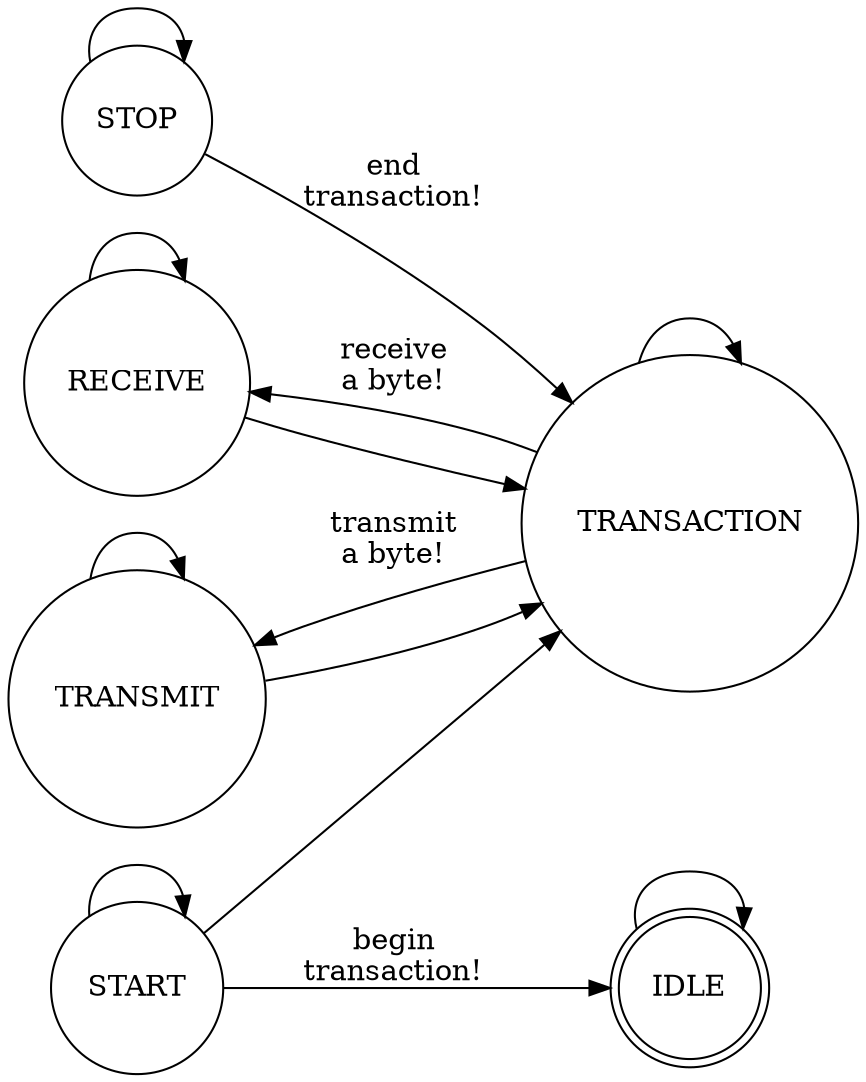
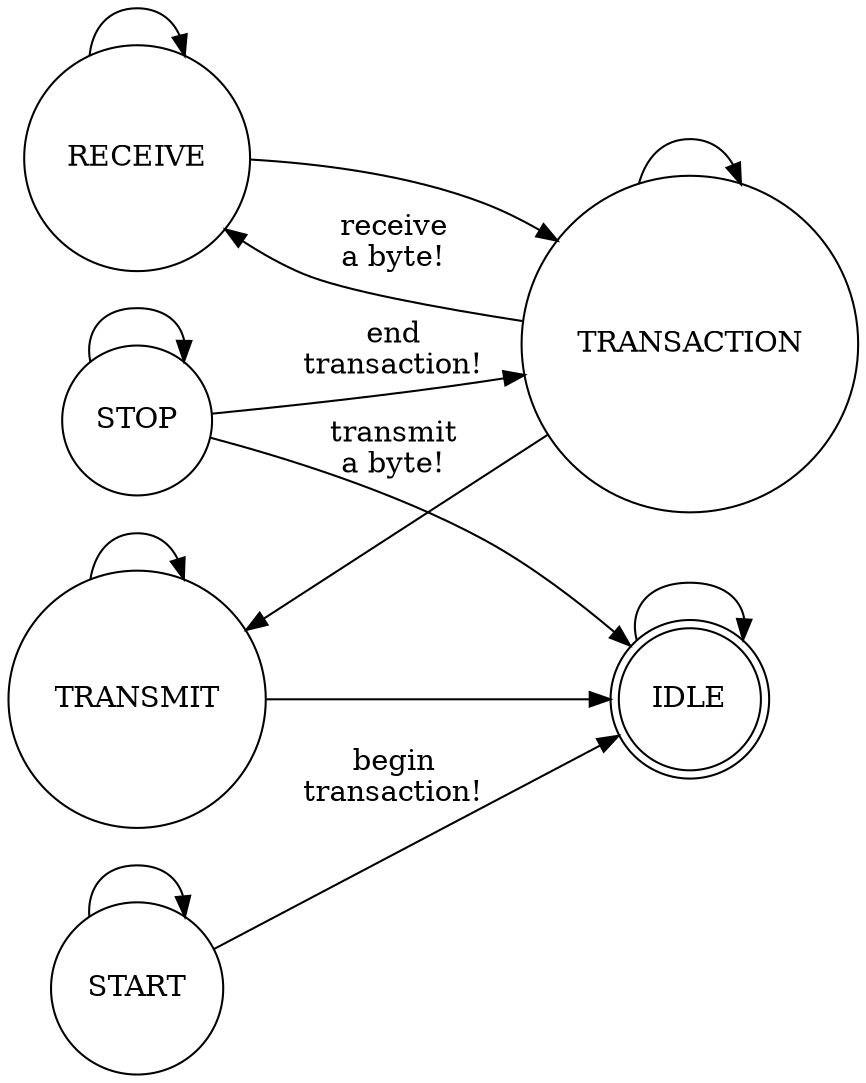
  digraph {
    rankdir=LR
    node [shape=circle]
    RECEIVE
    TRANSMIT
    START
    STOP
    TRANSACTION
    IDLE [shape=doublecircle]
    subgraph sub_1 {
      rank=same
      RECEIVE
      TRANSMIT
    }
    subgraph sub_2 {
      rank=same
      START
      STOP
    }
    RECEIVE -> RECEIVE
    RECEIVE -> TRANSACTION
    TRANSMIT -> TRANSMIT
-   TRANSMIT -> TRANSACTION
+   TRANSMIT -> IDLE
    START -> START
-   START -> TRANSACTION
    START -> IDLE [label="begin\ntransaction!"]
    STOP -> STOP
    STOP -> TRANSACTION [label="end\ntransaction!"]
+   STOP -> IDLE
    TRANSACTION -> RECEIVE [label="receive\na byte!"]
    TRANSACTION -> TRANSMIT [label="transmit\na byte!"]
    TRANSACTION -> TRANSACTION
    IDLE -> IDLE
  }
